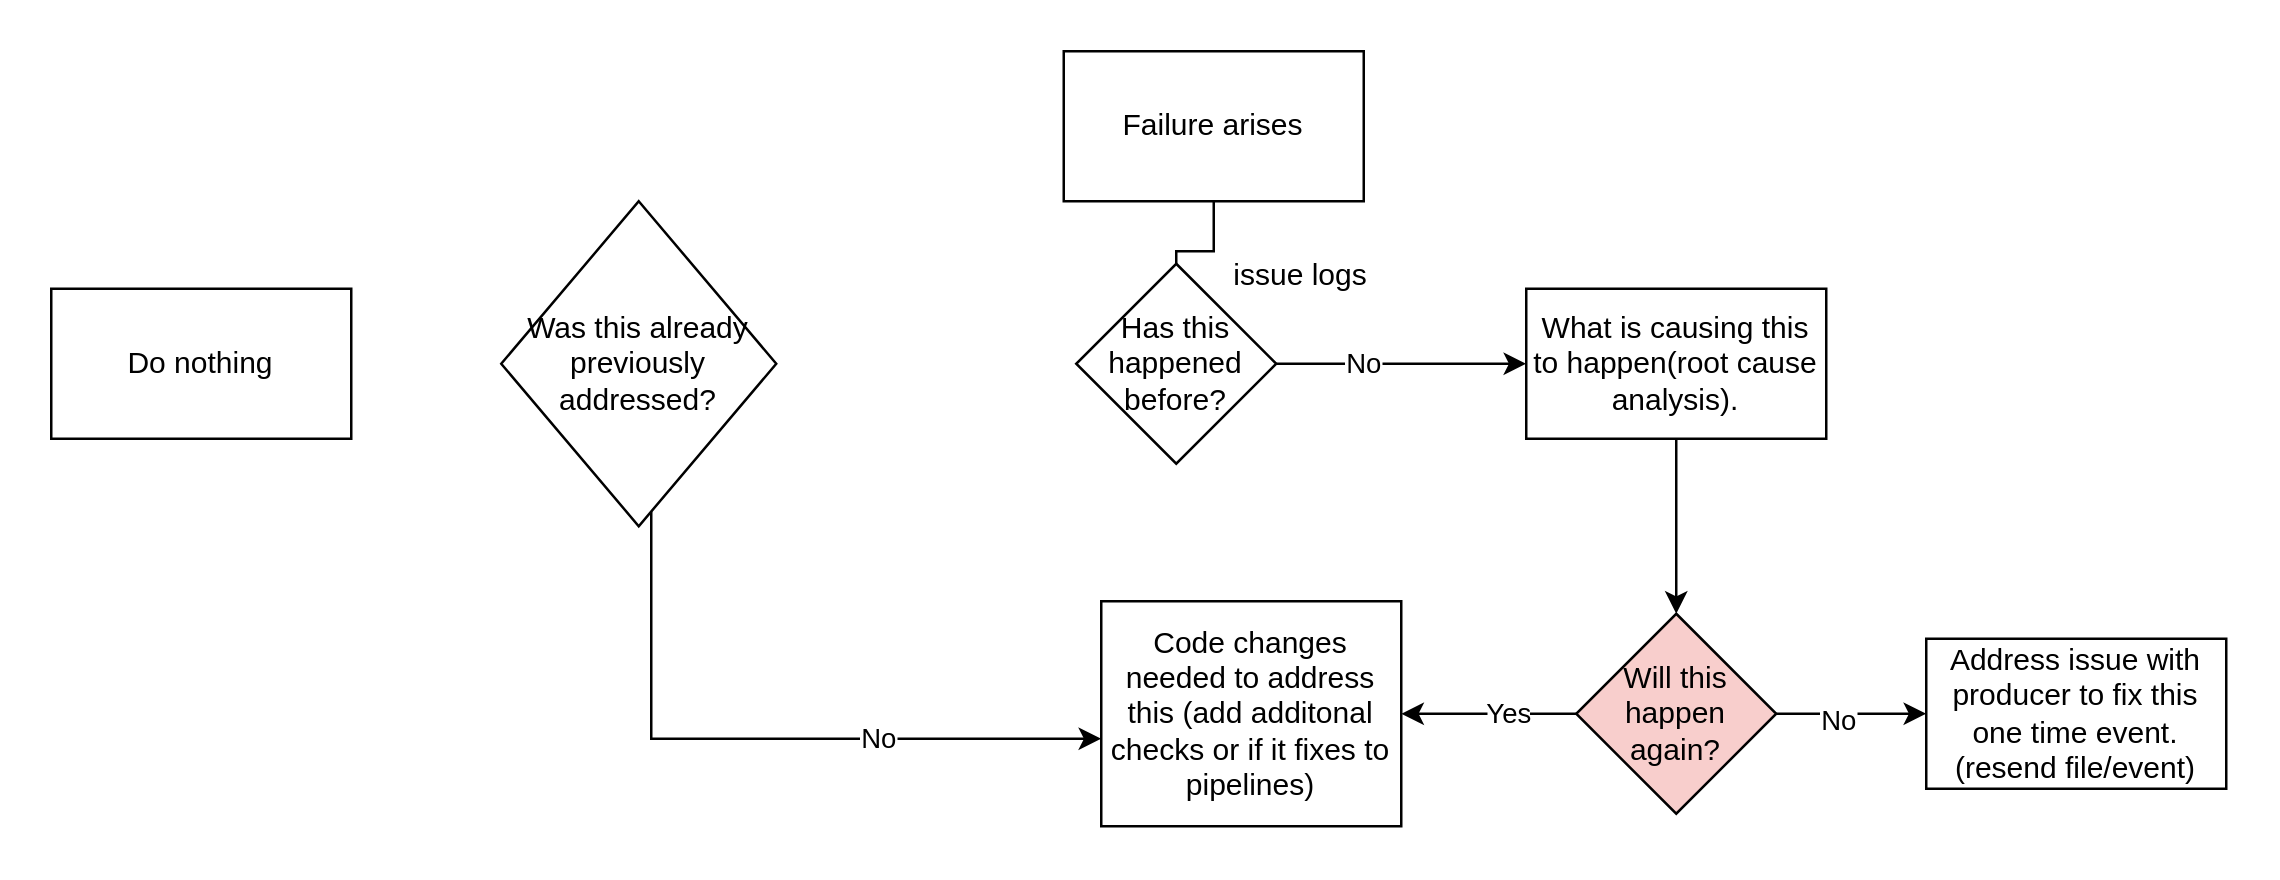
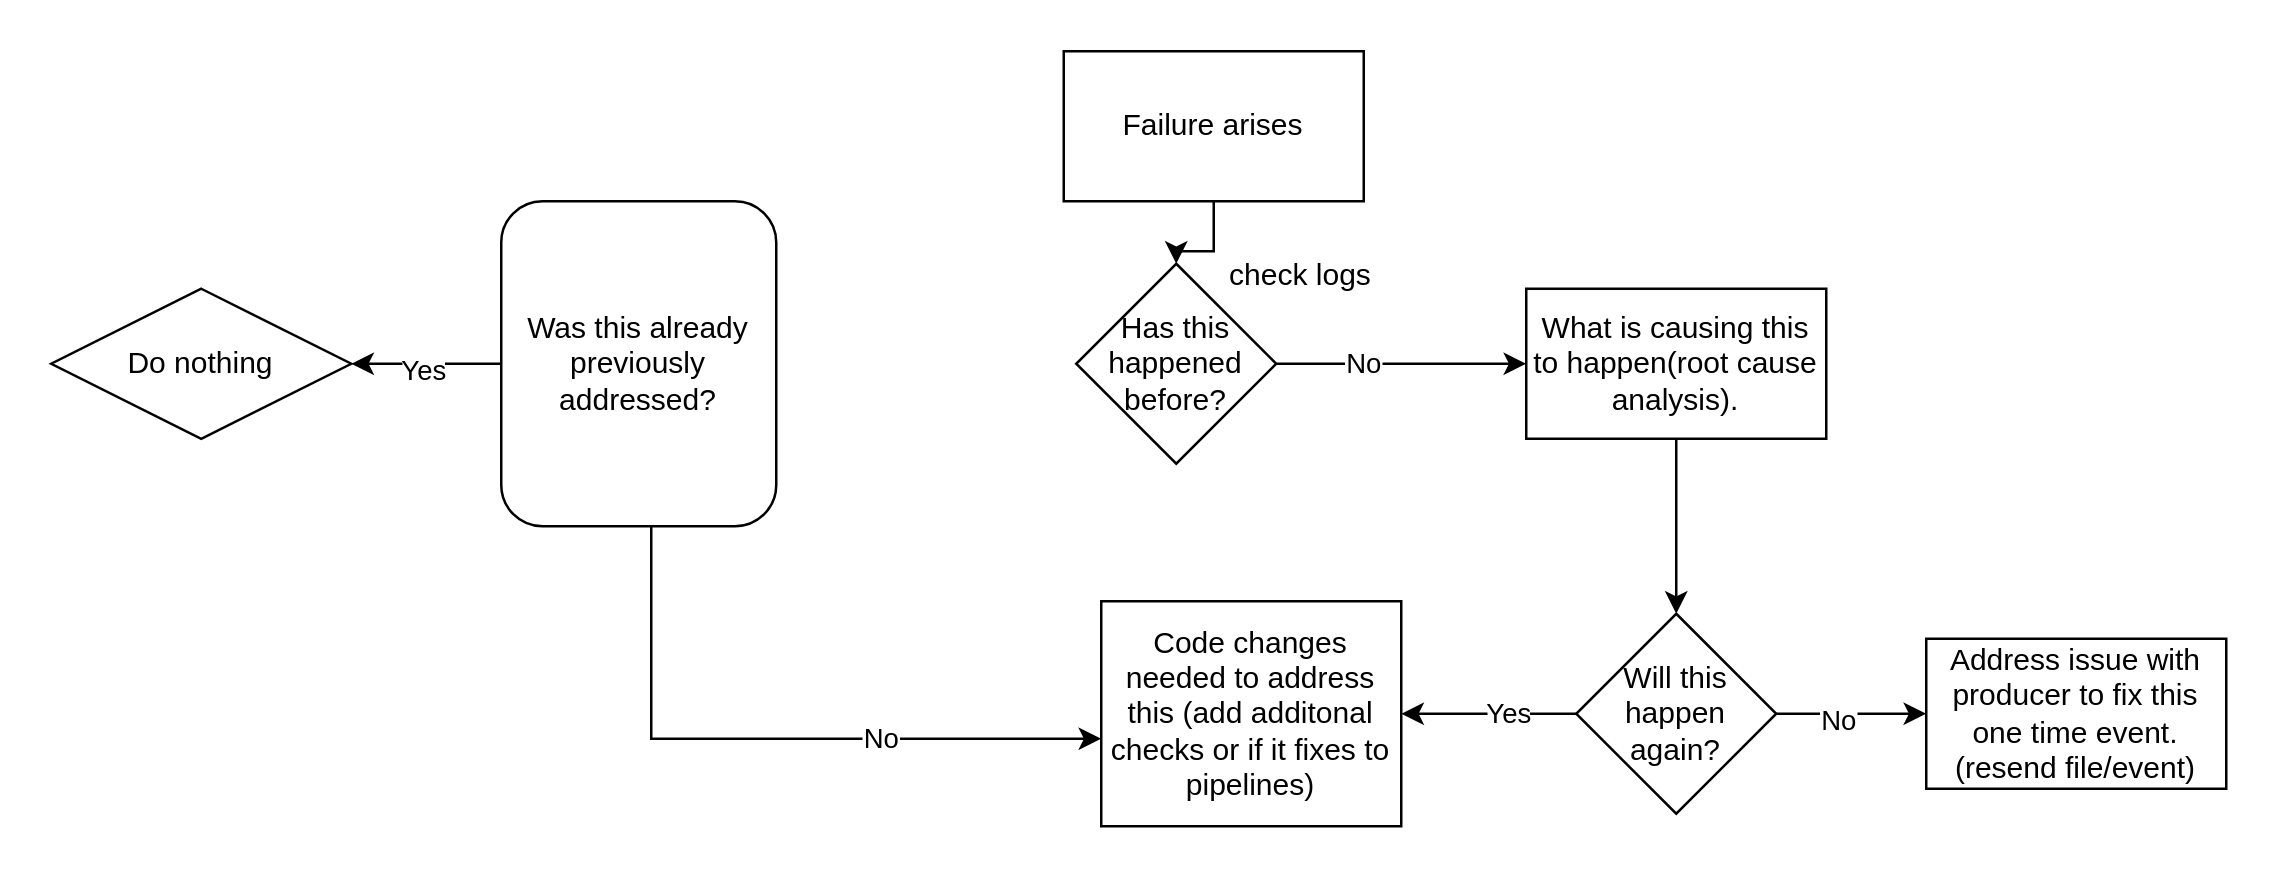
  <mxCell id="0" />
  <mxCell id="1" parent="0" />
- <mxCell id="2" value="" style="edgeStyle=orthogonalEdgeStyle;rounded=0;orthogonalLoop=1;jettySize=auto;html=1;endArrow=none;" edge="1" parent="1" source="3" target="6"><mxGeometry relative="1" as="geometry" /></mxCell>
+ <mxCell id="2" value="" style="edgeStyle=orthogonalEdgeStyle;rounded=0;orthogonalLoop=1;jettySize=auto;html=1;" edge="1" parent="1" source="3" target="6"><mxGeometry relative="1" as="geometry" /></mxCell>
  <mxCell id="3" value="Failure arises" style="rounded=0;whiteSpace=wrap;html=1;" vertex="1" parent="1"><mxGeometry x="425" y="20" width="120" height="60" as="geometry" /></mxCell>
  <mxCell id="4" value="" style="edgeStyle=orthogonalEdgeStyle;rounded=0;orthogonalLoop=1;jettySize=auto;html=1;" edge="1" parent="1" source="6" target="9"><mxGeometry relative="1" as="geometry" /></mxCell>
  <mxCell id="5" value="No" style="edgeLabel;html=1;align=center;verticalAlign=middle;resizable=0;points=[];" vertex="1" connectable="0" parent="4"><mxGeometry x="-0.319" y="1" relative="1" as="geometry"><mxPoint as="offset" /></mxGeometry></mxCell>
  <mxCell id="6" value="Has this happened before?" style="rhombus;whiteSpace=wrap;html=1;" vertex="1" parent="1"><mxGeometry x="430" y="105" width="80" height="80" as="geometry" /></mxCell>
- <mxCell id="7" value="issue logs" style="text;html=1;whiteSpace=wrap;strokeColor=none;fillColor=none;align=center;verticalAlign=middle;rounded=0;" vertex="1" parent="1"><mxGeometry x="490" y="95" width="60" height="30" as="geometry" /></mxCell>
+ <mxCell id="7" value="check logs" style="text;html=1;whiteSpace=wrap;strokeColor=none;fillColor=none;align=center;verticalAlign=middle;rounded=0;" vertex="1" parent="1"><mxGeometry x="490" y="95" width="60" height="30" as="geometry" /></mxCell>
  <mxCell id="8" value="" style="edgeStyle=orthogonalEdgeStyle;rounded=0;orthogonalLoop=1;jettySize=auto;html=1;" edge="1" parent="1" source="9" target="14"><mxGeometry relative="1" as="geometry" /></mxCell>
  <mxCell id="9" value="What is causing this to happen(root cause analysis)." style="whiteSpace=wrap;html=1;" vertex="1" parent="1"><mxGeometry x="610" y="115" width="120" height="60" as="geometry" /></mxCell>
  <mxCell id="10" value="" style="edgeStyle=orthogonalEdgeStyle;rounded=0;orthogonalLoop=1;jettySize=auto;html=1;" edge="1" parent="1" source="14" target="15"><mxGeometry relative="1" as="geometry" /></mxCell>
  <mxCell id="11" value="Yes" style="edgeLabel;html=1;align=center;verticalAlign=middle;resizable=0;points=[];" vertex="1" connectable="0" parent="10"><mxGeometry x="-0.212" y="-1" relative="1" as="geometry"><mxPoint as="offset" /></mxGeometry></mxCell>
  <mxCell id="12" value="" style="edgeStyle=orthogonalEdgeStyle;rounded=0;orthogonalLoop=1;jettySize=auto;html=1;" edge="1" parent="1" source="14" target="16"><mxGeometry relative="1" as="geometry" /></mxCell>
  <mxCell id="13" value="No" style="edgeLabel;html=1;align=center;verticalAlign=middle;resizable=0;points=[];" vertex="1" connectable="0" parent="12"><mxGeometry x="-0.205" y="-2" relative="1" as="geometry"><mxPoint as="offset" /></mxGeometry></mxCell>
- <mxCell id="14" value="Will this happen again?" style="rhombus;whiteSpace=wrap;html=1;fillColor=#f8cecc;" vertex="1" parent="1"><mxGeometry x="630" y="245" width="80" height="80" as="geometry" /></mxCell>
+ <mxCell id="14" value="Will this happen again?" style="rhombus;whiteSpace=wrap;html=1;" vertex="1" parent="1"><mxGeometry x="630" y="245" width="80" height="80" as="geometry" /></mxCell>
  <mxCell id="15" value="Code changes needed to address this (add additonal checks or if it fixes to pipelines)" style="whiteSpace=wrap;html=1;" vertex="1" parent="1"><mxGeometry x="440" y="240" width="120" height="90" as="geometry" /></mxCell>
  <mxCell id="16" value="Address issue with producer to fix this one time event. (resend file/event)" style="whiteSpace=wrap;html=1;" vertex="1" parent="1"><mxGeometry x="770" y="255" width="120" height="60" as="geometry" /></mxCell>
- <mxCell id="19" value="Was this already previously addressed?" style="rhombus;whiteSpace=wrap;html=1;" vertex="1" parent="1"><mxGeometry x="200" y="80" width="110" height="130" as="geometry" /></mxCell>
- <mxCell id="20" value="Do nothing" style="whiteSpace=wrap;html=1;" vertex="1" parent="1"><mxGeometry x="20" y="115" width="120" height="60" as="geometry" /></mxCell>
+ <mxCell id="17" value="" style="edgeStyle=orthogonalEdgeStyle;rounded=0;orthogonalLoop=1;jettySize=auto;html=1;" edge="1" parent="1" source="19" target="20"><mxGeometry relative="1" as="geometry"><Array as="points"><mxPoint x="170" y="145" /><mxPoint x="170" y="145" /></Array></mxGeometry></mxCell>
+ <mxCell id="18" value="Yes" style="edgeLabel;html=1;align=center;verticalAlign=middle;resizable=0;points=[];" vertex="1" connectable="0" parent="17"><mxGeometry x="0.074" y="2" relative="1" as="geometry"><mxPoint as="offset" /></mxGeometry></mxCell>
+ <mxCell id="19" value="Was this already previously addressed?" style="whiteSpace=wrap;html=1;rounded=1;" vertex="1" parent="1"><mxGeometry x="200" y="80" width="110" height="130" as="geometry" /></mxCell>
+ <mxCell id="20" value="Do nothing" style="rhombus;whiteSpace=wrap;html=1;" vertex="1" parent="1"><mxGeometry x="20" y="115" width="120" height="60" as="geometry" /></mxCell>
  <mxCell id="21" style="edgeStyle=orthogonalEdgeStyle;rounded=0;orthogonalLoop=1;jettySize=auto;html=1;entryX=0;entryY=0.611;entryDx=0;entryDy=0;entryPerimeter=0;" edge="1" parent="1" source="19" target="15"><mxGeometry relative="1" as="geometry"><Array as="points"><mxPoint x="260" y="295" /></Array></mxGeometry></mxCell>
  <mxCell id="22" value="No" style="edgeLabel;html=1;align=center;verticalAlign=middle;resizable=0;points=[];" vertex="1" connectable="0" parent="21"><mxGeometry x="0.339" relative="1" as="geometry"><mxPoint as="offset" /></mxGeometry></mxCell>
